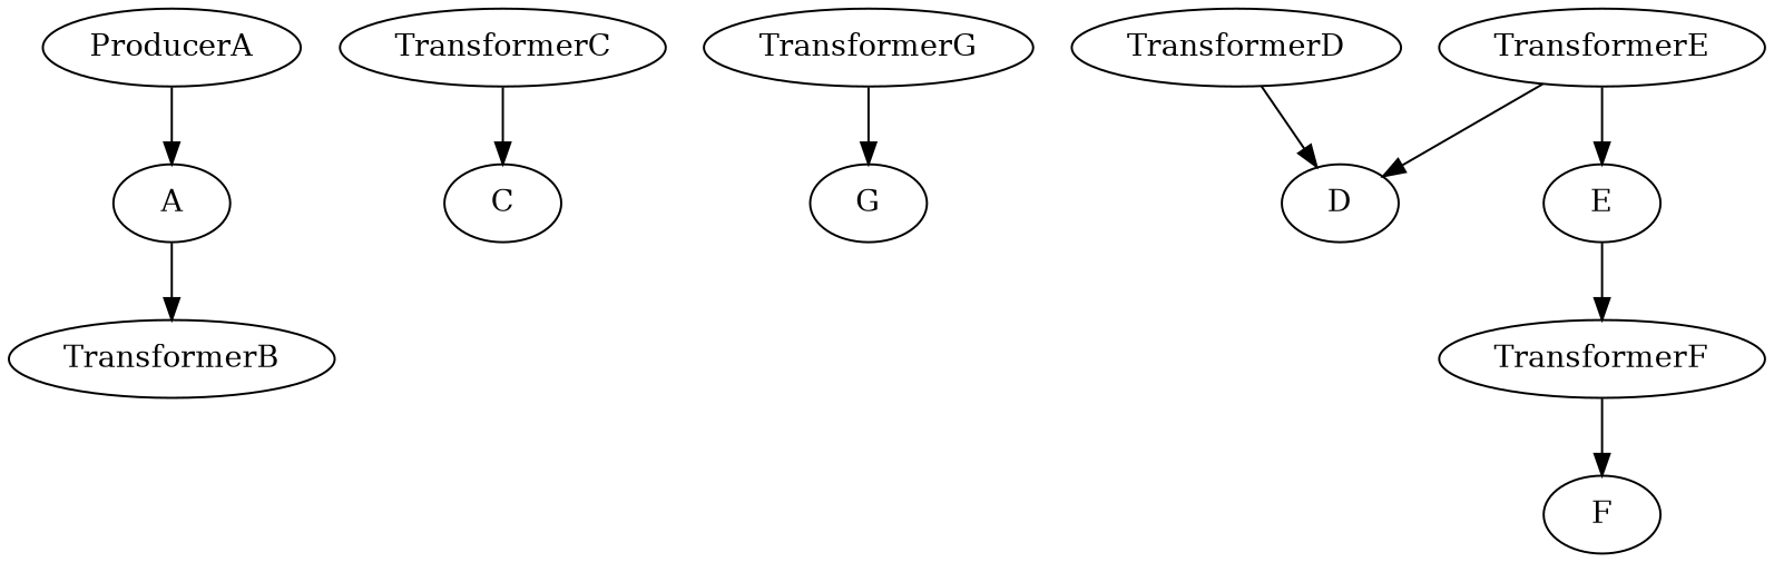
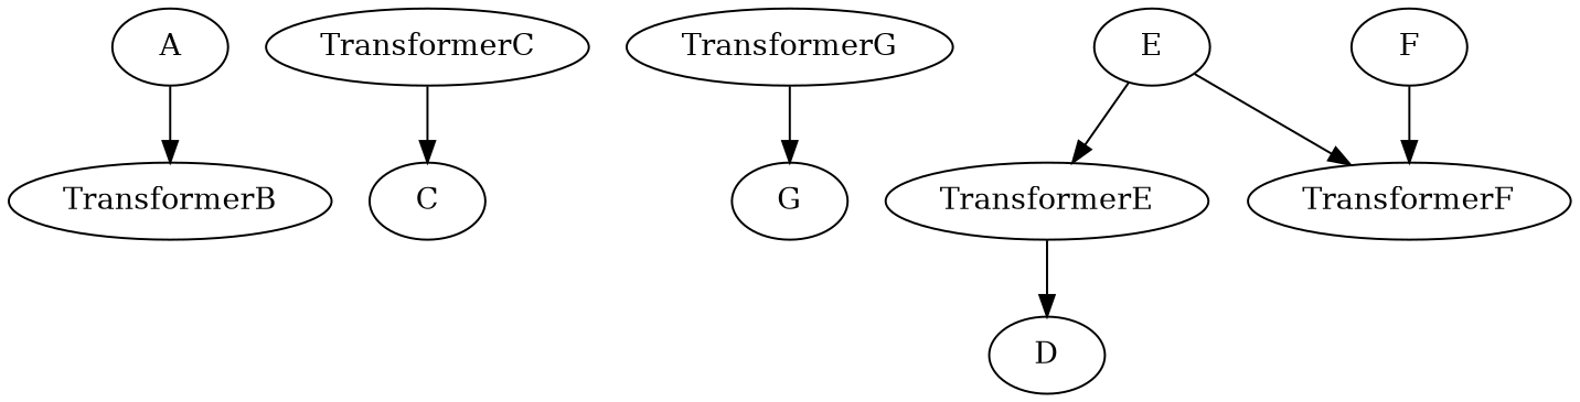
  digraph {
    node [type=GaudiAlgorithm]
    A [type=DataObject]
-   ProducerA
    TransformerB
    C [type=DataObject]
    TransformerC
    G [type=DataObject]
    TransformerG
    D [type=DataObject]
-   TransformerD
    TransformerE
    E [type=DataObject]
    TransformerF
    F [type=DataObject]
    A -> TransformerB
-   ProducerA -> A
    TransformerC -> C
    TransformerG -> G
-   TransformerD -> D
    TransformerE -> D
-   TransformerE -> E
+   E -> TransformerE
    E -> TransformerF
-   TransformerF -> F
+   F -> TransformerF
  }
